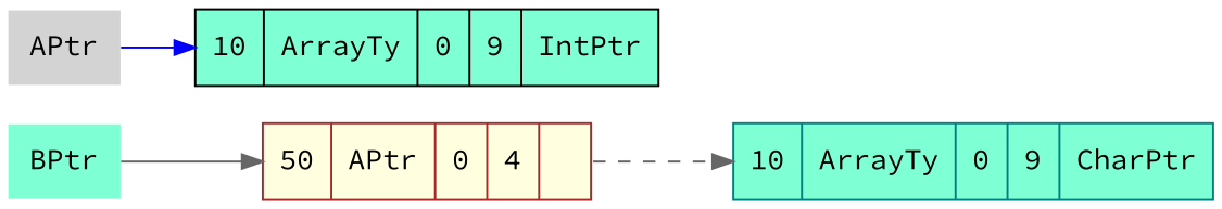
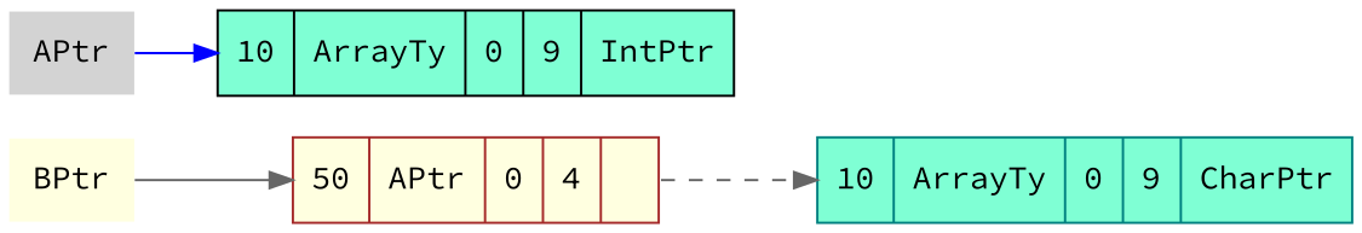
  digraph {
    fontname="Source Code Pro"
    rankdir=LR
    node [color=brown fillcolor=lightyellow fontname="Source Code Pro" shape=record style=filled]
    edge [color=gray40 fontname="Source Code Pro" style=solid]
-   BPtr [fillcolor=aquamarine shape=plaintext]
+   BPtr [shape=plaintext]
    n2 [label="{50 | APtr | 0 | 4 | <5>}"]
    n3 [color=teal fillcolor=aquamarine label="{10 | ArrayTy | 0 | 9 | CharPtr}"]
    APtr [color=teal fillcolor=lightgrey shape=plaintext]
    n5 [color=black fillcolor=aquamarine label="{10 | ArrayTy | 0 | 9 | IntPtr}"]
    BPtr -> n2
    n2 -> n3 [style=dashed tailport=5]
    APtr -> n5 [color=blue]
  }
